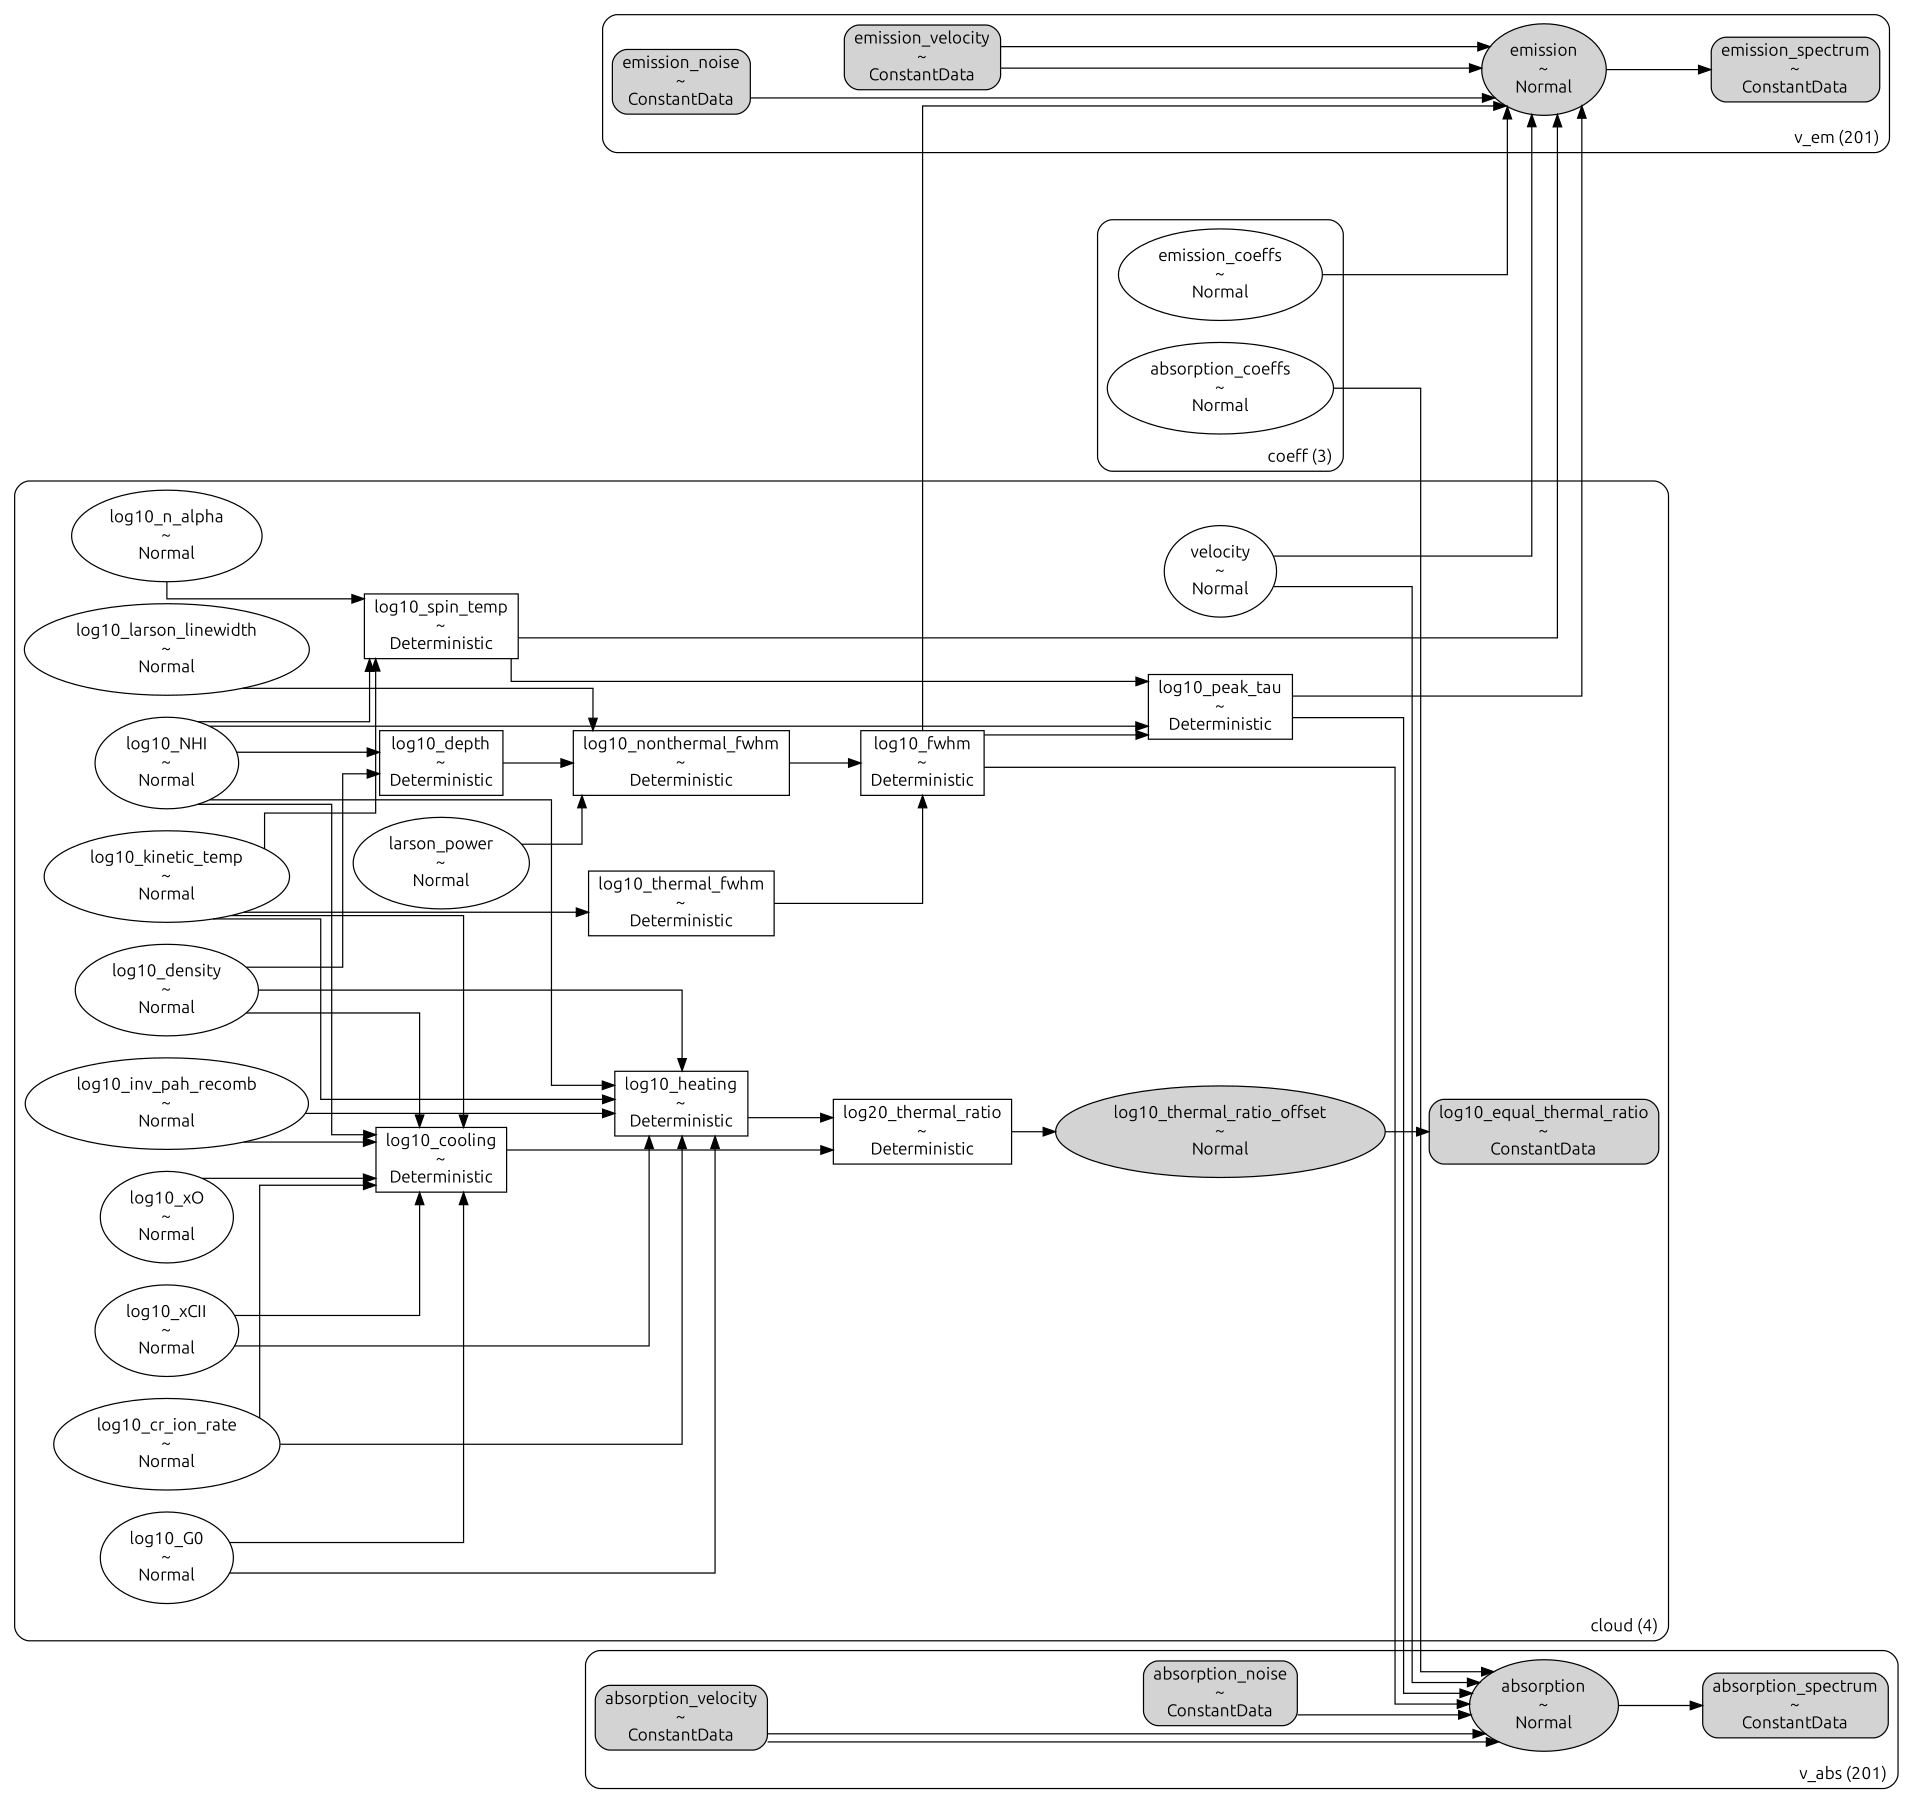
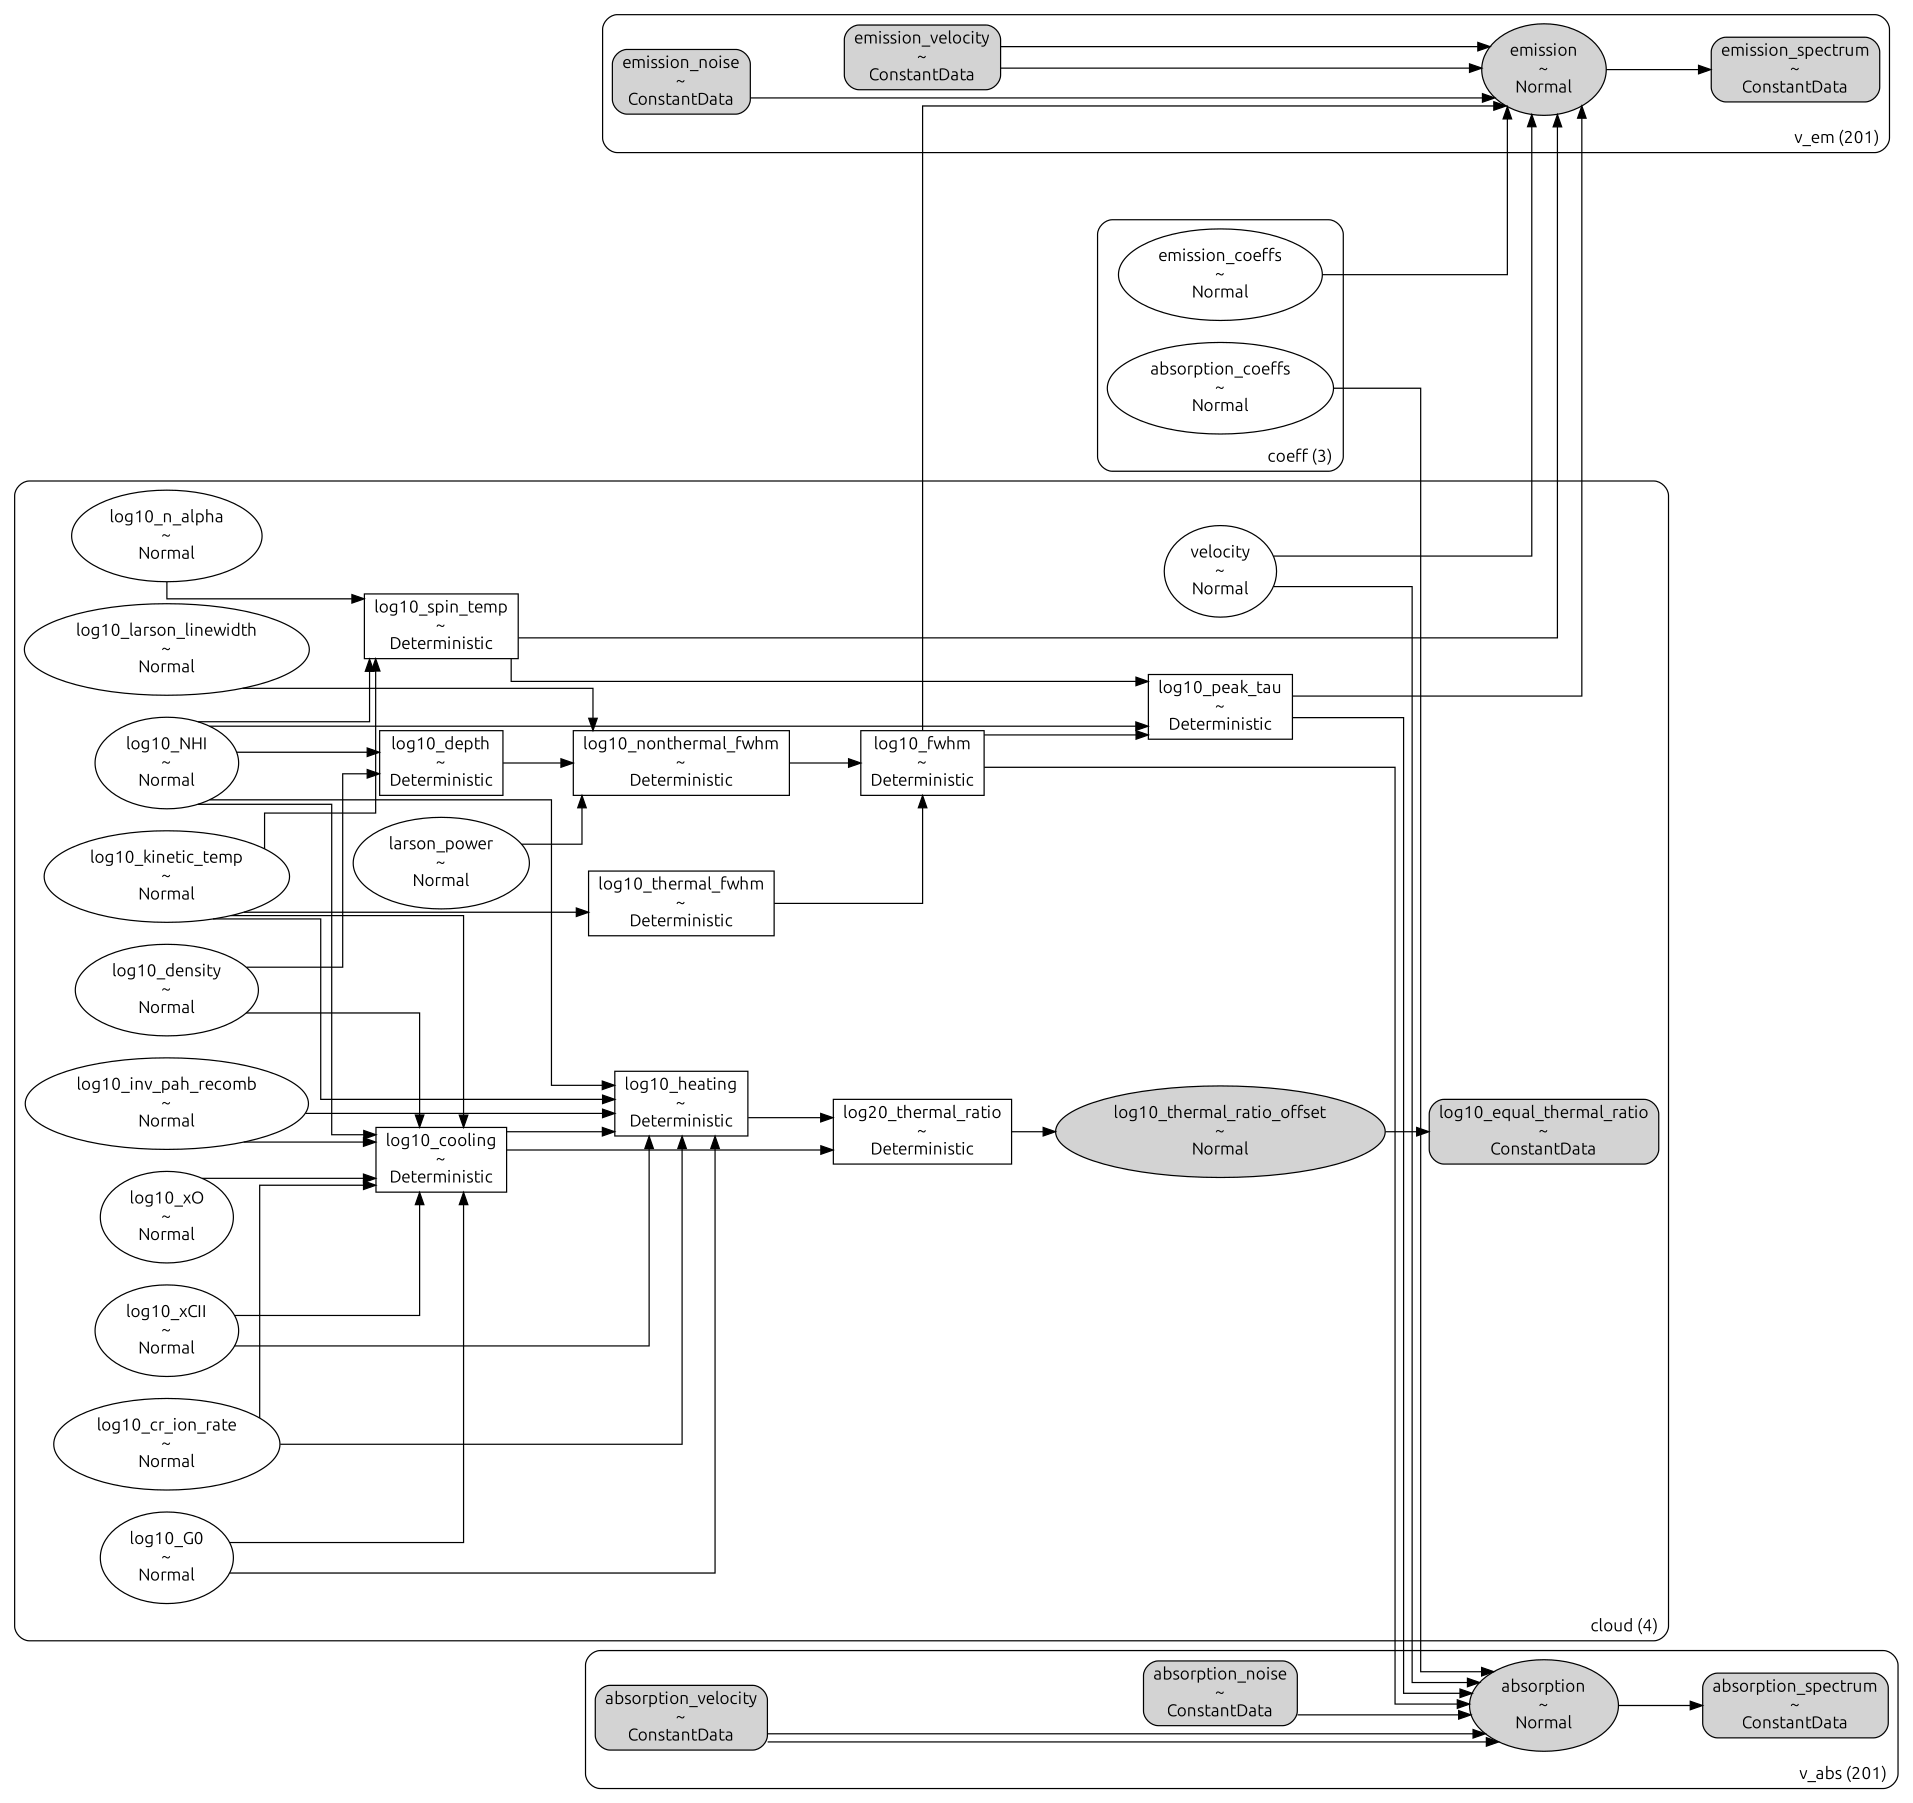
  digraph {
    fontname=Ubuntu
    newrank=false
    rankdir=LR
    splines=ortho
    node [fontname=Ubuntu shape=ellipse]
    edge [fontname=Ubuntu]
    n1 [label="emission_spectrum\n~\nConstantData" shape=box style="rounded, filled"]
    n2 [label="emission_velocity\n~\nConstantData" shape=box style="rounded, filled"]
    n3 [label="emission\n~\nNormal" style=filled]
    n4 [label="emission_noise\n~\nConstantData" shape=box style="rounded, filled"]
    n5 [label="absorption\n~\nNormal" style=filled]
    n6 [label="absorption_noise\n~\nConstantData" shape=box style="rounded, filled"]
    n7 [label="absorption_spectrum\n~\nConstantData" shape=box style="rounded, filled"]
    n8 [label="absorption_velocity\n~\nConstantData" shape=box style="rounded, filled"]
    n9 [label="log20_thermal_ratio\n~\nDeterministic" shape=box]
    n10 [label="log10_xO\n~\nNormal"]
    n11 [label="log10_thermal_ratio_offset\n~\nNormal" style=filled]
    n12 [label="log10_depth\n~\nDeterministic" shape=box]
    n13 [label="log10_spin_temp\n~\nDeterministic" shape=box]
    n14 [label="log10_nonthermal_fwhm\n~\nDeterministic" shape=box]
    n15 [label="larson_power\n~\nNormal"]
    n16 [label="log10_equal_thermal_ratio\n~\nConstantData" shape=box style="rounded, filled"]
    n17 [label="log10_NHI\n~\nNormal"]
    n18 [label="log10_peak_tau\n~\nDeterministic" shape=box]
    n19 [label="log10_thermal_fwhm\n~\nDeterministic" shape=box]
    n20 [label="log10_fwhm\n~\nDeterministic" shape=box]
    n21 [label="log10_heating\n~\nDeterministic" shape=box]
    n22 [label="log10_kinetic_temp\n~\nNormal"]
    n23 [label="velocity\n~\nNormal"]
    n24 [label="log10_G0\n~\nNormal"]
    n25 [label="log10_n_alpha\n~\nNormal"]
    n26 [label="log10_xCII\n~\nNormal"]
    n27 [label="log10_inv_pah_recomb\n~\nNormal"]
    n28 [label="log10_cr_ion_rate\n~\nNormal"]
    n29 [label="log10_density\n~\nNormal"]
    n30 [label="log10_cooling\n~\nDeterministic" shape=box]
    n31 [label="log10_larson_linewidth\n~\nNormal"]
    n32 [label="emission_coeffs\n~\nNormal"]
    n33 [label="absorption_coeffs\n~\nNormal"]
    subgraph cluster_1 {
      label="v_em (201)"
      labeljust=r
      labelloc=b
      style=rounded
      n1
      n2
      n3
      n4
    }
    subgraph cluster_2 {
      label="v_abs (201)"
      labeljust=r
      labelloc=b
      style=rounded
      n5
      n6
      n7
      n8
    }
    subgraph cluster_3 {
      label="cloud (4)"
      labeljust=r
      labelloc=b
      style=rounded
      n9
      n10
      n11
      n12
      n13
      n14
      n15
      n16
      n17
      n18
      n19
      n20
      n21
      n22
      n23
      n24
      n25
      n26
      n27
      n28
      n29
      n30
      n31
    }
    subgraph cluster_4 {
      label="coeff (3)"
      labeljust=r
      labelloc=b
      style=rounded
      n32
      n33
    }
    n2 -> n3 [minlen=1]
    n2 -> n3 [minlen=2]
    n3 -> n1 [minlen=1]
    n4 -> n3 [minlen=3]
    n5 -> n7 [minlen=1]
    n6 -> n5 [minlen=1]
    n8 -> n5 [minlen=2]
    n8 -> n5 [minlen=3]
    n9 -> n11
    n10 -> n30 [minlen=1]
    n11 -> n16 [minlen=1]
    n12 -> n14
    n13 -> n3
    n13 -> n18
    n14 -> n20
    n15 -> n14 [minlen=1]
    n17 -> n12
    n17 -> n13
    n17 -> n18
    n17 -> n21
    n17 -> n30
    n18 -> n3
    n18 -> n5
    n19 -> n20
    n20 -> n3
    n20 -> n5
    n20 -> n18
    n21 -> n9
    n22 -> n13
    n22 -> n19
    n22 -> n21
    n22 -> n30
    n23 -> n3
    n23 -> n5
    n24 -> n21
    n24 -> n30
    n25 -> n13 [minlen=1]
    n26 -> n21
    n26 -> n30
    n27 -> n21
    n27 -> n30
    n28 -> n21
    n28 -> n30
    n29 -> n12
-   n29 -> n21
+   n30 -> n21
    n29 -> n30
    n30 -> n9
    n31 -> n14 [minlen=2]
    n32 -> n3 [minlen=1]
    n33 -> n5 [minlen=1]
  }
